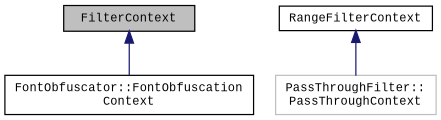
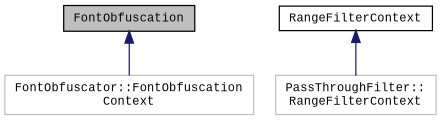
  digraph {
    fontname="Liberation Mono"
    node [color=black fillcolor=white fontname="Liberation Mono" fontsize=10 shape=record style=filled]
    edge [color=midnightblue dir=back fontname="Liberation Mono" fontsize=10 labelfontname=Helvetica labelfontsize=10 style=solid]
-   n1 [fillcolor=grey75 fontcolor=black height=0.2 label=FilterContext width=0.4]
-   n2 [height=0.2 label="FontObfuscator::FontObfuscation\lContext" width=0.4]
+   n1 [fillcolor=grey75 fontcolor=black height=0.2 label=FontObfuscation width=0.4]
+   n2 [color=grey75 height=0.2 label="FontObfuscator::FontObfuscation\lContext" width=0.4]
    n3 [height=0.2 label=RangeFilterContext width=0.4]
-   n4 [color=grey75 height=0.2 label="PassThroughFilter::\lPassThroughContext" width=0.4]
+   n4 [color=grey75 height=0.2 label="PassThroughFilter::\lRangeFilterContext" width=0.4]
    n1 -> n2
    n3 -> n4
  }
